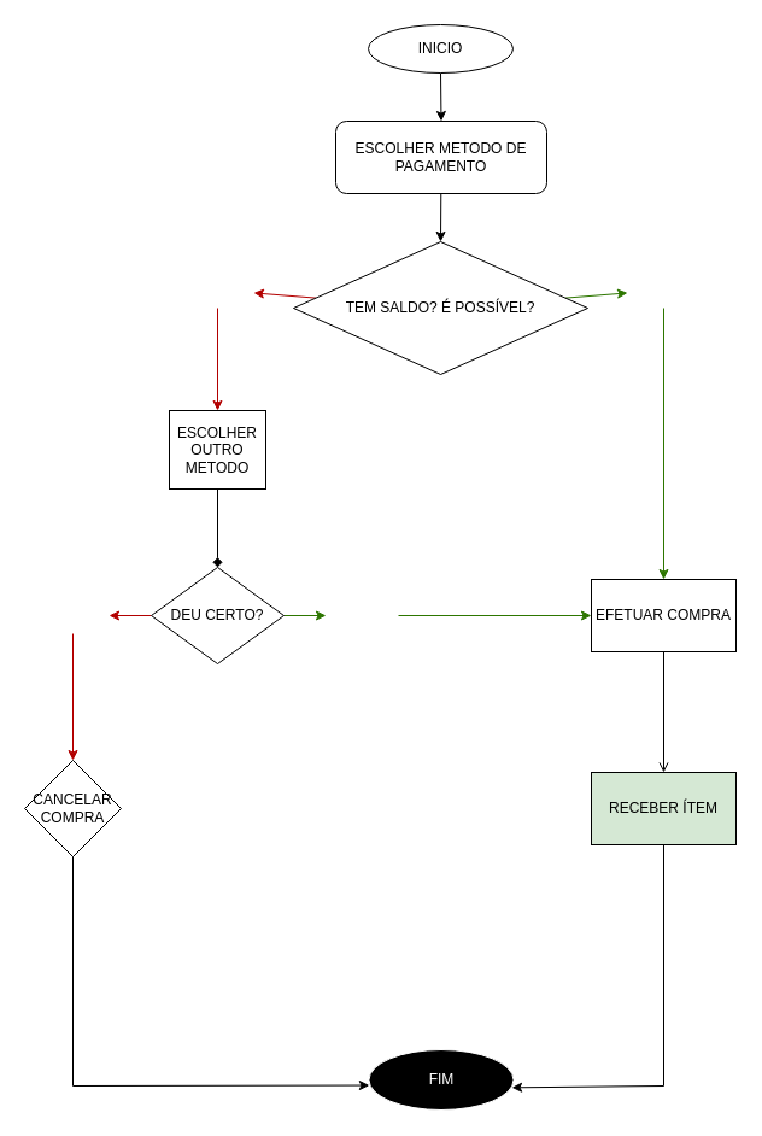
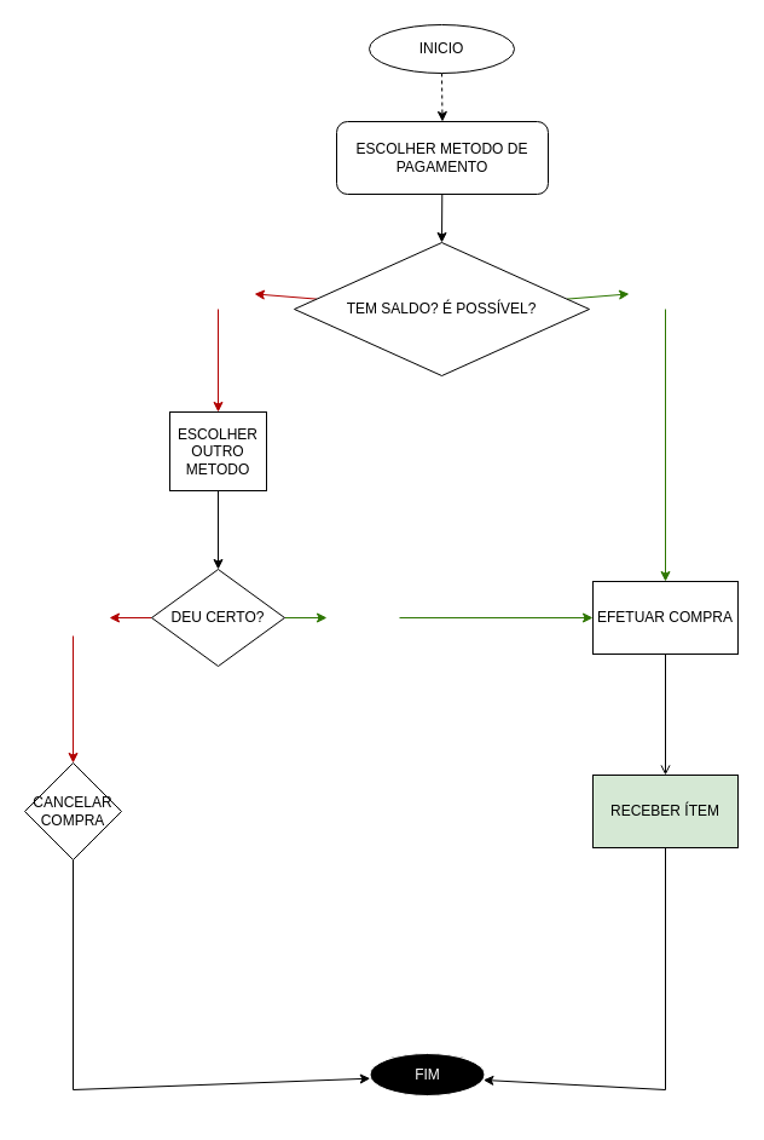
  <mxCell id="0" />
  <mxCell id="1" parent="0" />
- <mxCell id="2" style="edgeStyle=none;html=1;entryX=0.5;entryY=0;entryDx=0;entryDy=0;fontColor=#000000;" edge="1" parent="1" source="3" target="5"><mxGeometry relative="1" as="geometry"><mxPoint x="365" y="110" as="targetPoint" /></mxGeometry></mxCell>
+ <mxCell id="2" style="edgeStyle=none;html=1;entryX=0.5;entryY=0;entryDx=0;entryDy=0;fontColor=#000000;dashed=1;" edge="1" parent="1" source="3" target="5"><mxGeometry relative="1" as="geometry"><mxPoint x="365" y="110" as="targetPoint" /></mxGeometry></mxCell>
  <mxCell id="3" value="INICIO" style="ellipse;whiteSpace=wrap;html=1;" vertex="1" parent="1"><mxGeometry x="305" y="20" width="120" height="40" as="geometry" /></mxCell>
  <mxCell id="4" style="edgeStyle=none;html=1;entryX=0.5;entryY=0;entryDx=0;entryDy=0;fontColor=#000000;" edge="1" parent="1" source="5" target="8"><mxGeometry relative="1" as="geometry" /></mxCell>
  <mxCell id="5" value="ESCOLHER METODO DE PAGAMENTO" style="whiteSpace=wrap;html=1;strokeColor=#000000;fontColor=#000000;fillColor=#FFFFFF;rounded=1;" vertex="1" parent="1"><mxGeometry x="278" y="100" width="175" height="60" as="geometry" /></mxCell>
  <mxCell id="6" style="edgeStyle=none;html=1;fontColor=#FFFFFF;fillColor=#e51400;strokeColor=#B20000;" edge="1" parent="1" source="8" target="12"><mxGeometry relative="1" as="geometry" /></mxCell>
  <mxCell id="7" style="edgeStyle=none;html=1;fontColor=#FFFFFF;fillColor=#60a917;strokeColor=#2D7600;" edge="1" parent="1" source="8" target="10"><mxGeometry relative="1" as="geometry" /></mxCell>
  <mxCell id="8" value="TEM SALDO? É POSSÍVEL?" style="rhombus;whiteSpace=wrap;html=1;strokeColor=#000000;fontColor=#000000;fillColor=#FFFFFF;" vertex="1" parent="1"><mxGeometry x="243" y="200" width="244" height="110" as="geometry" /></mxCell>
  <mxCell id="9" style="edgeStyle=none;html=1;fontColor=#FFFFFF;entryX=0.5;entryY=0;entryDx=0;entryDy=0;fillColor=#60a917;strokeColor=#2D7600;" edge="1" parent="1" source="10" target="23"><mxGeometry relative="1" as="geometry"><mxPoint x="540" y="340" as="targetPoint" /></mxGeometry></mxCell>
  <mxCell id="10" value="SIM" style="text;html=1;strokeColor=none;fillColor=none;align=center;verticalAlign=middle;whiteSpace=wrap;rounded=0;fontColor=#FFFFFF;" vertex="1" parent="1"><mxGeometry x="520" y="225" width="60" height="30" as="geometry" /></mxCell>
  <mxCell id="11" style="edgeStyle=none;html=1;fontColor=#FFFFFF;entryX=0.5;entryY=0;entryDx=0;entryDy=0;fillColor=#e51400;strokeColor=#B20000;" edge="1" parent="1" source="12" target="14"><mxGeometry relative="1" as="geometry"><mxPoint x="180" y="340" as="targetPoint" /></mxGeometry></mxCell>
  <mxCell id="12" value="NÃO" style="text;html=1;strokeColor=none;fillColor=none;align=center;verticalAlign=middle;whiteSpace=wrap;rounded=0;fontColor=#FFFFFF;" vertex="1" parent="1"><mxGeometry x="150" y="225" width="60" height="30" as="geometry" /></mxCell>
- <mxCell id="13" style="edgeStyle=none;html=1;entryX=0.5;entryY=0;entryDx=0;entryDy=0;fontColor=#000000;endArrow=diamond;" edge="1" parent="1" source="14" target="17"><mxGeometry relative="1" as="geometry" /></mxCell>
+ <mxCell id="13" style="edgeStyle=none;html=1;entryX=0.5;entryY=0;entryDx=0;entryDy=0;fontColor=#000000;" edge="1" parent="1" source="14" target="17"><mxGeometry relative="1" as="geometry" /></mxCell>
  <mxCell id="14" value="&lt;font color=&quot;#000000&quot;&gt;ESCOLHER OUTRO METODO&lt;/font&gt;" style="whiteSpace=wrap;html=1;aspect=fixed;strokeColor=#000000;fontColor=#FFFFFF;fillColor=#FFFFFF;" vertex="1" parent="1"><mxGeometry x="140" y="340" width="80" height="65" as="geometry" /></mxCell>
  <mxCell id="15" style="edgeStyle=none;html=1;fontColor=#FFFFFF;fillColor=#e51400;strokeColor=#B20000;" edge="1" parent="1" source="17" target="19"><mxGeometry relative="1" as="geometry" /></mxCell>
  <mxCell id="16" style="edgeStyle=none;html=1;fontColor=#FFFFFF;fillColor=#60a917;strokeColor=#2D7600;" edge="1" parent="1" source="17" target="21"><mxGeometry relative="1" as="geometry" /></mxCell>
  <mxCell id="17" value="DEU CERTO?" style="rhombus;whiteSpace=wrap;html=1;strokeColor=#000000;fontColor=#000000;fillColor=#FFFFFF;" vertex="1" parent="1"><mxGeometry x="125" y="470" width="110" height="80" as="geometry" /></mxCell>
  <mxCell id="18" style="edgeStyle=none;html=1;entryX=0.5;entryY=0;entryDx=0;entryDy=0;fontColor=#000000;fillColor=#e51400;strokeColor=#B20000;" edge="1" parent="1" source="19" target="24"><mxGeometry relative="1" as="geometry" /></mxCell>
  <mxCell id="19" value="NÃO" style="text;html=1;strokeColor=none;fillColor=none;align=center;verticalAlign=middle;whiteSpace=wrap;rounded=0;fontColor=#FFFFFF;" vertex="1" parent="1"><mxGeometry x="30" y="495" width="60" height="30" as="geometry" /></mxCell>
  <mxCell id="20" style="edgeStyle=none;html=1;entryX=0;entryY=0.5;entryDx=0;entryDy=0;fontColor=#000000;fillColor=#60a917;strokeColor=#2D7600;" edge="1" parent="1" source="21" target="23"><mxGeometry relative="1" as="geometry" /></mxCell>
  <mxCell id="21" value="SIM" style="text;html=1;strokeColor=none;fillColor=none;align=center;verticalAlign=middle;whiteSpace=wrap;rounded=0;fontColor=#FFFFFF;" vertex="1" parent="1"><mxGeometry x="270" y="495" width="60" height="30" as="geometry" /></mxCell>
  <mxCell id="22" style="edgeStyle=none;html=1;fontColor=#000000;entryX=0.5;entryY=0;entryDx=0;entryDy=0;endArrow=open;" edge="1" parent="1" source="23" target="25"><mxGeometry relative="1" as="geometry"><mxPoint x="550" y="630" as="targetPoint" /></mxGeometry></mxCell>
  <mxCell id="23" value="&lt;font color=&quot;#000000&quot;&gt;EFETUAR COMPRA&lt;/font&gt;" style="rounded=0;whiteSpace=wrap;html=1;strokeColor=#000000;fontColor=#FFFFFF;fillColor=#FFFFFF;" vertex="1" parent="1"><mxGeometry x="490" y="480" width="120" height="60" as="geometry" /></mxCell>
  <mxCell id="24" value="CANCELAR COMPRA" style="rhombus;whiteSpace=wrap;html=1;aspect=fixed;strokeColor=#000000;fontColor=#000000;fillColor=#FFFFFF;" vertex="1" parent="1"><mxGeometry x="20" y="630" width="80" height="80" as="geometry" /></mxCell>
  <mxCell id="25" value="RECEBER ÍTEM" style="rounded=0;whiteSpace=wrap;html=1;strokeColor=#000000;fontColor=#000000;fillColor=#d5e8d4;" vertex="1" parent="1"><mxGeometry x="490" y="640" width="120" height="60" as="geometry" /></mxCell>
  <mxCell id="26" value="" style="endArrow=none;html=1;fontColor=#000000;" edge="1" parent="1" source="24"><mxGeometry width="50" height="50" relative="1" as="geometry"><mxPoint x="60" y="760" as="sourcePoint" /><mxPoint x="60" y="900" as="targetPoint" /></mxGeometry></mxCell>
  <mxCell id="27" value="" style="endArrow=none;html=1;fontColor=#000000;" edge="1" parent="1" source="25"><mxGeometry width="50" height="50" relative="1" as="geometry"><mxPoint x="550" y="750" as="sourcePoint" /><mxPoint x="550" y="900" as="targetPoint" /></mxGeometry></mxCell>
  <mxCell id="28" value="" style="endArrow=classic;html=1;fontColor=#000000;entryX=0.003;entryY=0.591;entryDx=0;entryDy=0;entryPerimeter=0;" edge="1" parent="1" target="29"><mxGeometry width="50" height="50" relative="1" as="geometry"><mxPoint x="60" y="900" as="sourcePoint" /><mxPoint x="220" y="900" as="targetPoint" /></mxGeometry></mxCell>
- <mxCell id="29" value="FIM" style="ellipse;whiteSpace=wrap;html=1;strokeColor=#FFFFFF;fontColor=#FFFFFF;fillColor=#000000;" vertex="1" parent="1"><mxGeometry x="305.5" y="870" width="120" height="50" as="geometry" /></mxCell>
+ <mxCell id="29" value="FIM" style="ellipse;whiteSpace=wrap;html=1;strokeColor=#FFFFFF;fontColor=#FFFFFF;fillColor=#000000;" vertex="1" parent="1"><mxGeometry x="305.5" y="870" width="95" height="35" as="geometry" /></mxCell>
  <mxCell id="30" value="" style="endArrow=classic;html=1;fontColor=#FFFFFF;entryX=0.988;entryY=0.627;entryDx=0;entryDy=0;entryPerimeter=0;" edge="1" parent="1" target="29"><mxGeometry width="50" height="50" relative="1" as="geometry"><mxPoint x="550" y="900" as="sourcePoint" /><mxPoint x="500" y="890" as="targetPoint" /></mxGeometry></mxCell>
